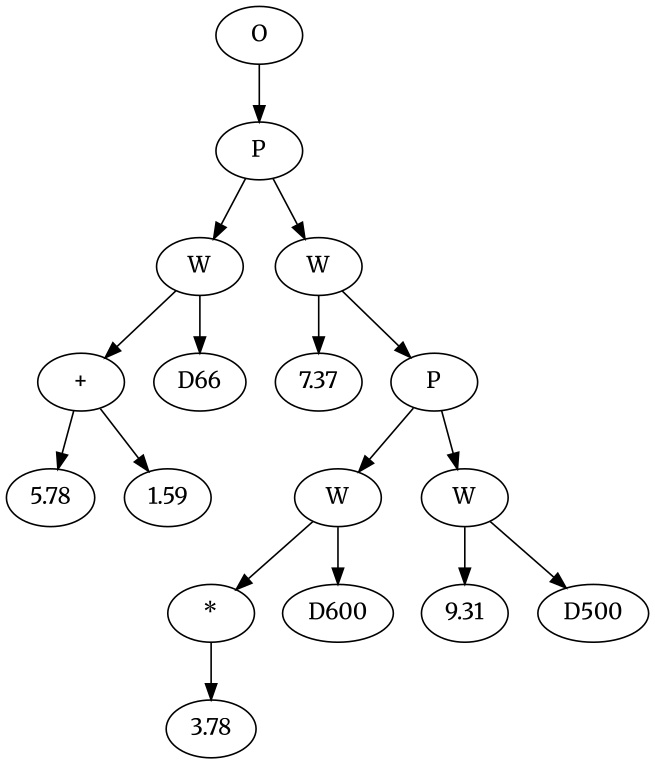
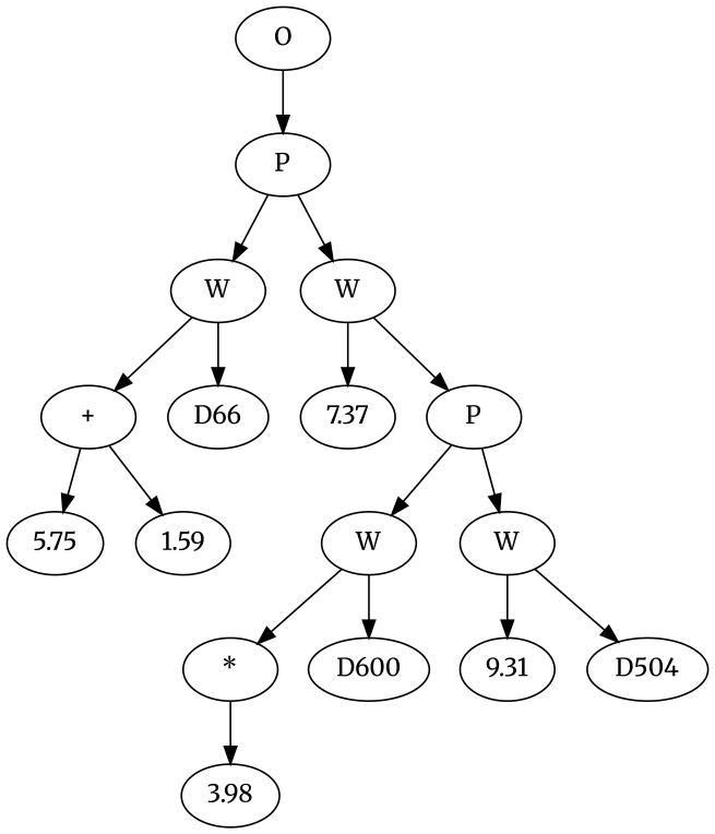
  digraph {
    fontname=Merriweather
    node [fontname=Merriweather]
    edge [fontname=Merriweather]
    n1 [label=O]
    n2 [label=P]
    n3 [label=W]
    n4 [label=W]
    n5 [label="+"]
    n6 [label=D66]
    n7 [label=7.37]
    n8 [label=P]
-   n9 [label=5.78]
+   n9 [label=5.75]
    n10 [label=1.59]
    n11 [label=W]
    n12 [label=W]
    n13 [label="*"]
    n14 [label=D600]
    n15 [label=9.31]
-   n16 [label=D500]
-   n17 [label=3.78]
+   n16 [label=D504]
+   n17 [label=3.98]
    n1 -> n2
    n2 -> n3
    n2 -> n4
    n3 -> n5
    n3 -> n6
    n4 -> n7
    n4 -> n8
    n5 -> n9
    n5 -> n10
    n8 -> n11
    n8 -> n12
    n11 -> n13
    n11 -> n14
    n12 -> n15
    n12 -> n16
    n13 -> n17
  }
